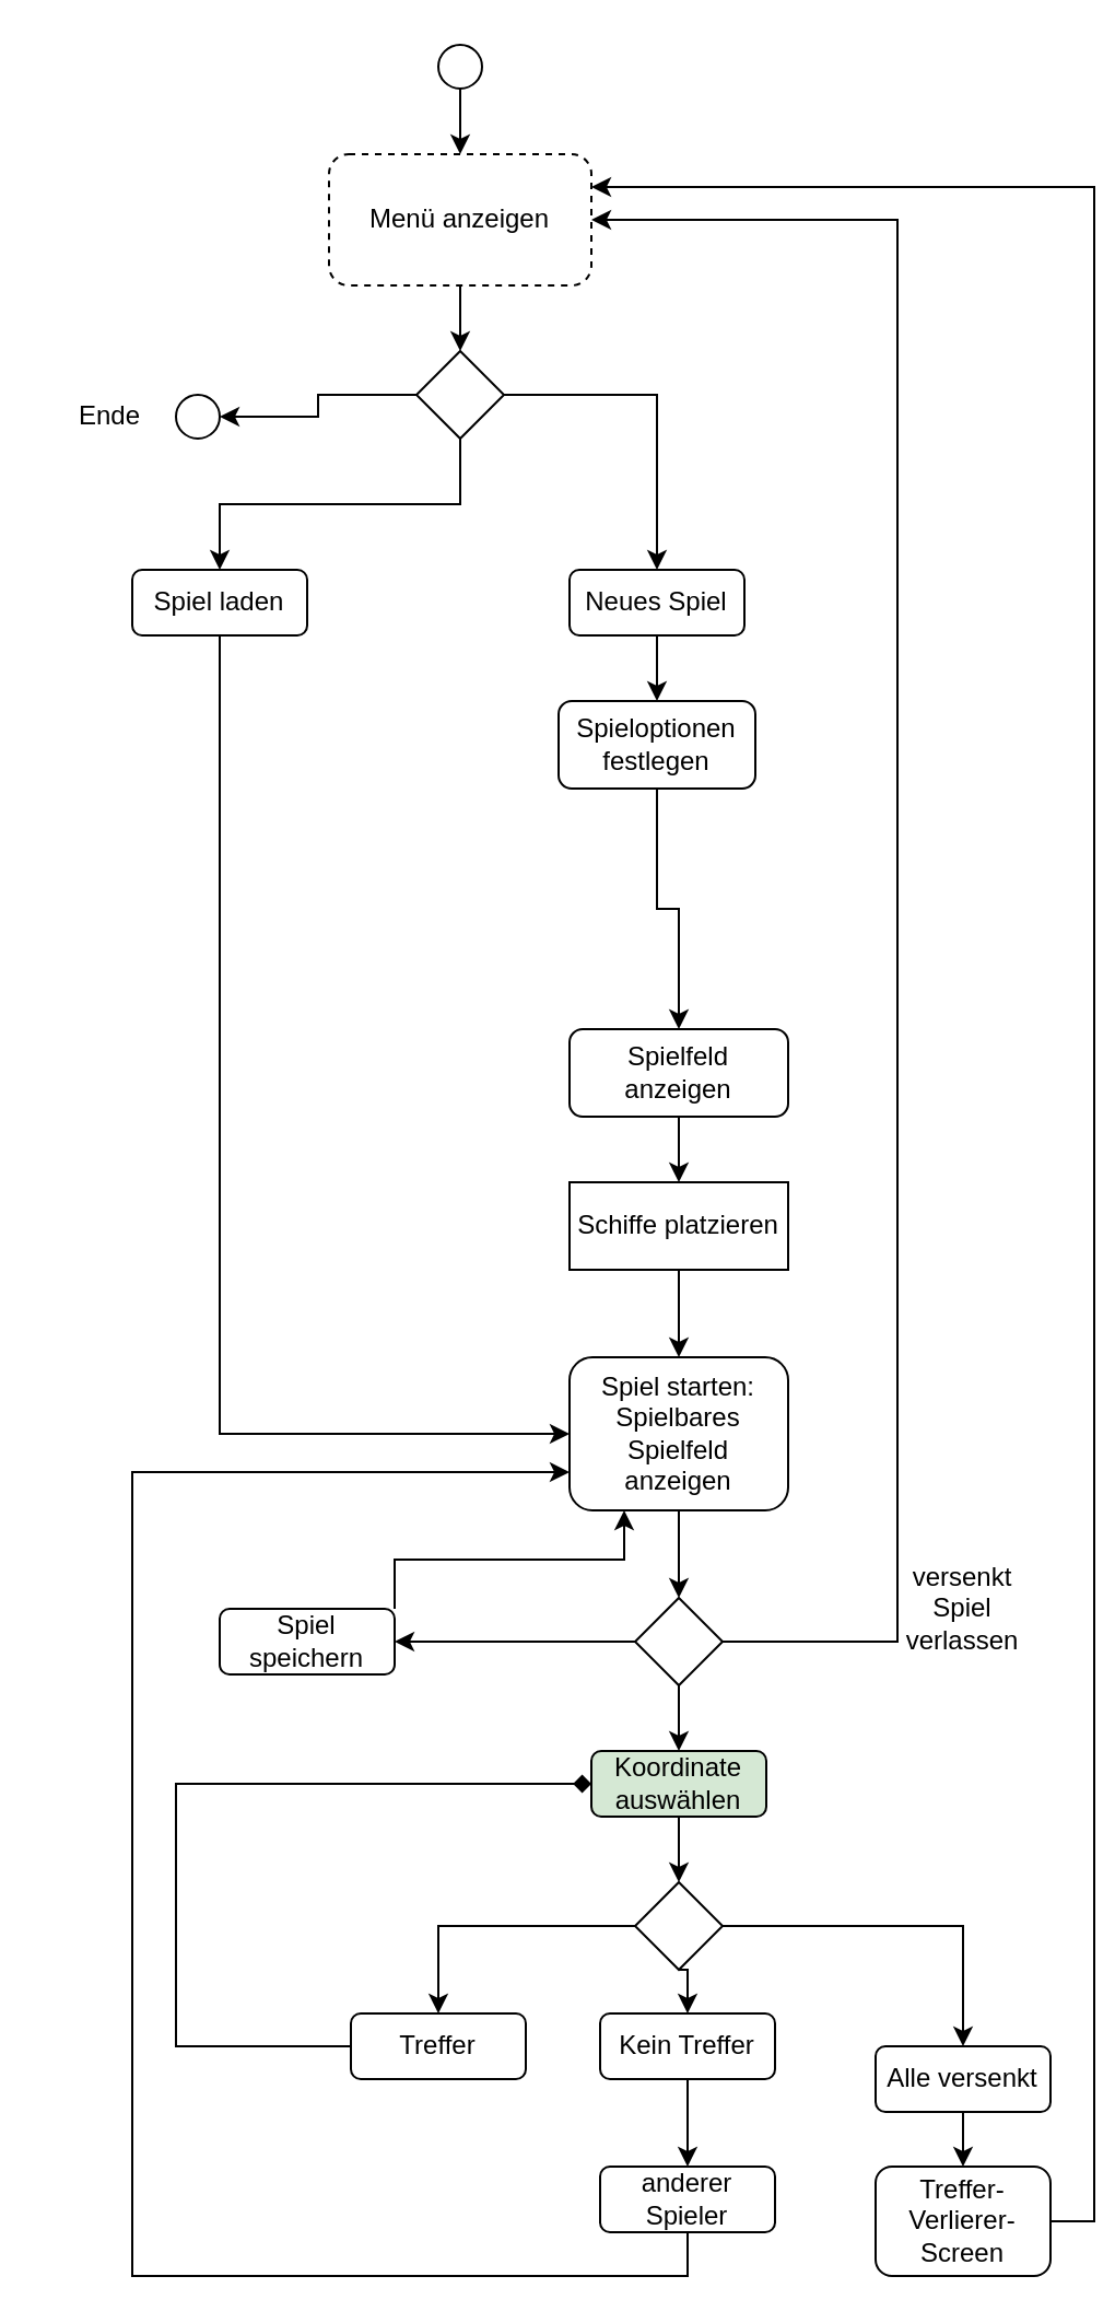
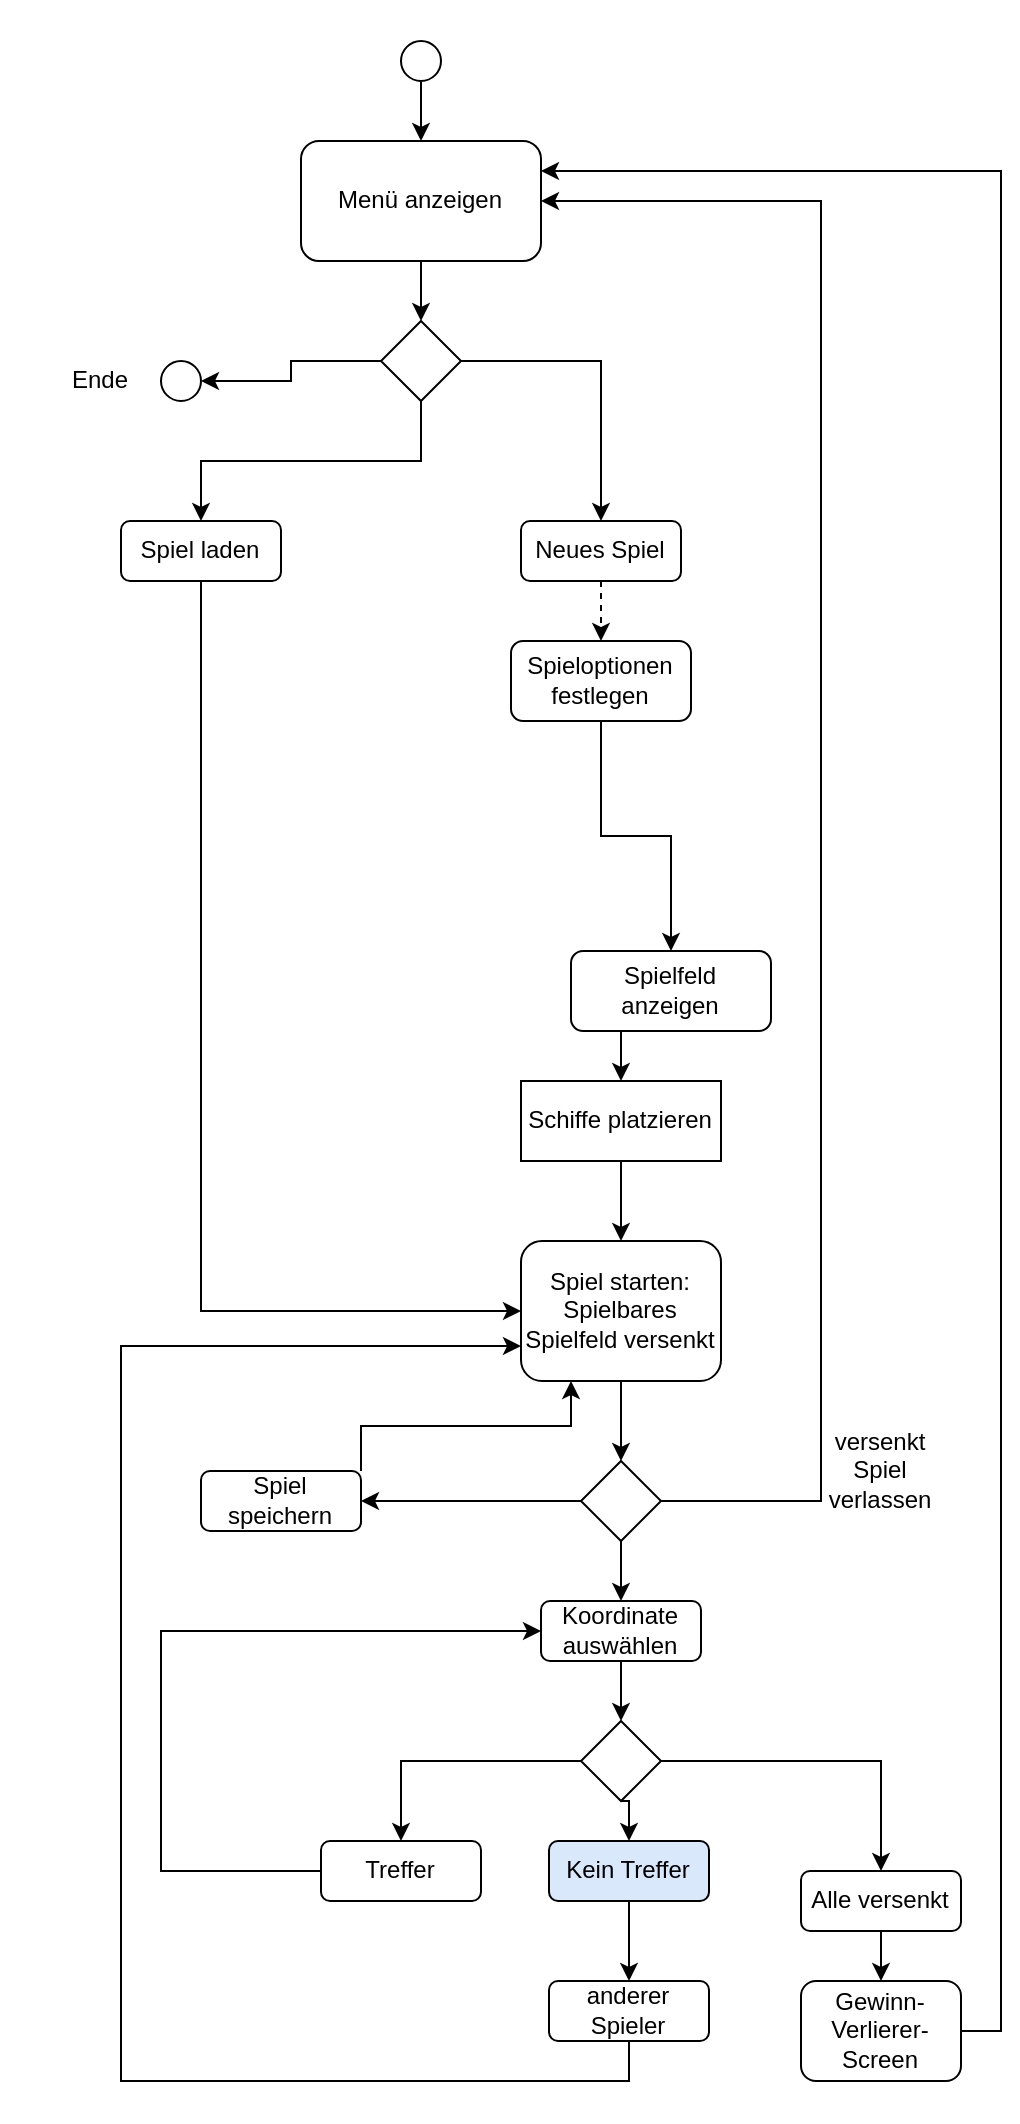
  <mxCell id="0" />
  <mxCell id="1" parent="0" />
  <mxCell id="2" style="edgeStyle=orthogonalEdgeStyle;rounded=0;orthogonalLoop=1;jettySize=auto;html=1;exitX=0.5;exitY=1;exitDx=0;exitDy=0;" edge="1" parent="1" source="3" target="5"><mxGeometry relative="1" as="geometry" /></mxCell>
  <mxCell id="3" value="" style="ellipse;whiteSpace=wrap;html=1;aspect=fixed;" vertex="1" parent="1"><mxGeometry x="200" y="20" width="20" height="20" as="geometry" /></mxCell>
  <mxCell id="4" style="edgeStyle=orthogonalEdgeStyle;rounded=0;orthogonalLoop=1;jettySize=auto;html=1;exitX=0.5;exitY=1;exitDx=0;exitDy=0;entryX=0.5;entryY=0;entryDx=0;entryDy=0;" edge="1" parent="1" source="5" target="9"><mxGeometry relative="1" as="geometry" /></mxCell>
- <mxCell id="5" value="Menü anzeigen" style="rounded=1;whiteSpace=wrap;html=1;dashed=1;" vertex="1" parent="1"><mxGeometry x="150" y="70" width="120" height="60" as="geometry" /></mxCell>
+ <mxCell id="5" value="Menü anzeigen" style="rounded=1;whiteSpace=wrap;html=1;" vertex="1" parent="1"><mxGeometry x="150" y="70" width="120" height="60" as="geometry" /></mxCell>
  <mxCell id="6" style="edgeStyle=orthogonalEdgeStyle;rounded=0;orthogonalLoop=1;jettySize=auto;html=1;exitX=0;exitY=0.5;exitDx=0;exitDy=0;entryX=1;entryY=0.5;entryDx=0;entryDy=0;" edge="1" parent="1" source="9" target="10"><mxGeometry relative="1" as="geometry" /></mxCell>
  <mxCell id="7" style="edgeStyle=orthogonalEdgeStyle;rounded=0;orthogonalLoop=1;jettySize=auto;html=1;exitX=0.5;exitY=1;exitDx=0;exitDy=0;entryX=0.5;entryY=0;entryDx=0;entryDy=0;" edge="1" parent="1" source="9" target="13"><mxGeometry relative="1" as="geometry" /></mxCell>
  <mxCell id="8" style="edgeStyle=orthogonalEdgeStyle;rounded=0;orthogonalLoop=1;jettySize=auto;html=1;exitX=1;exitY=0.5;exitDx=0;exitDy=0;" edge="1" parent="1" source="9" target="15"><mxGeometry relative="1" as="geometry" /></mxCell>
  <mxCell id="9" value="" style="rhombus;whiteSpace=wrap;html=1;" vertex="1" parent="1"><mxGeometry x="190" y="160" width="40" height="40" as="geometry" /></mxCell>
  <mxCell id="10" value="" style="ellipse;whiteSpace=wrap;html=1;aspect=fixed;" vertex="1" parent="1"><mxGeometry x="80" y="180" width="20" height="20" as="geometry" /></mxCell>
  <mxCell id="11" value="Ende" style="text;html=1;strokeColor=none;fillColor=none;align=center;verticalAlign=middle;whiteSpace=wrap;rounded=0;" vertex="1" parent="1"><mxGeometry x="20" y="175" width="60" height="30" as="geometry" /></mxCell>
  <mxCell id="12" style="edgeStyle=orthogonalEdgeStyle;rounded=0;orthogonalLoop=1;jettySize=auto;html=1;exitX=0.5;exitY=1;exitDx=0;exitDy=0;entryX=0;entryY=0.5;entryDx=0;entryDy=0;" edge="1" parent="1" source="13" target="23"><mxGeometry relative="1" as="geometry" /></mxCell>
  <mxCell id="13" value="Spiel laden" style="rounded=1;whiteSpace=wrap;html=1;" vertex="1" parent="1"><mxGeometry x="60" y="260" width="80" height="30" as="geometry" /></mxCell>
- <mxCell id="14" style="edgeStyle=orthogonalEdgeStyle;rounded=0;orthogonalLoop=1;jettySize=auto;html=1;exitX=0.5;exitY=1;exitDx=0;exitDy=0;entryX=0.5;entryY=0;entryDx=0;entryDy=0;" edge="1" parent="1" source="15" target="17"><mxGeometry relative="1" as="geometry" /></mxCell>
+ <mxCell id="14" style="edgeStyle=orthogonalEdgeStyle;rounded=0;orthogonalLoop=1;jettySize=auto;html=1;exitX=0.5;exitY=1;exitDx=0;exitDy=0;entryX=0.5;entryY=0;entryDx=0;entryDy=0;dashed=1;" edge="1" parent="1" source="15" target="17"><mxGeometry relative="1" as="geometry" /></mxCell>
  <mxCell id="15" value="Neues Spiel" style="rounded=1;whiteSpace=wrap;html=1;" vertex="1" parent="1"><mxGeometry x="260" y="260" width="80" height="30" as="geometry" /></mxCell>
  <mxCell id="16" style="edgeStyle=orthogonalEdgeStyle;rounded=0;orthogonalLoop=1;jettySize=auto;html=1;exitX=0.5;exitY=1;exitDx=0;exitDy=0;entryX=0.5;entryY=0;entryDx=0;entryDy=0;" edge="1" parent="1" source="17" target="21"><mxGeometry relative="1" as="geometry"><mxPoint x="300" y="390" as="targetPoint" /></mxGeometry></mxCell>
  <mxCell id="17" value="Spieloptionen festlegen" style="rounded=1;whiteSpace=wrap;html=1;" vertex="1" parent="1"><mxGeometry x="255" y="320" width="90" height="40" as="geometry" /></mxCell>
  <mxCell id="18" style="edgeStyle=orthogonalEdgeStyle;rounded=0;orthogonalLoop=1;jettySize=auto;html=1;exitX=0.5;exitY=1;exitDx=0;exitDy=0;entryX=0.5;entryY=0;entryDx=0;entryDy=0;" edge="1" parent="1" source="19" target="23"><mxGeometry relative="1" as="geometry" /></mxCell>
  <mxCell id="19" value="Schiffe platzieren" style="whiteSpace=wrap;html=1;rounded=0;" vertex="1" parent="1"><mxGeometry x="260" y="540" width="100" height="40" as="geometry" /></mxCell>
  <mxCell id="20" style="edgeStyle=orthogonalEdgeStyle;rounded=0;orthogonalLoop=1;jettySize=auto;html=1;exitX=0.5;exitY=1;exitDx=0;exitDy=0;entryX=0.5;entryY=0;entryDx=0;entryDy=0;" edge="1" parent="1" source="21" target="19"><mxGeometry relative="1" as="geometry" /></mxCell>
- <mxCell id="21" value="Spielfeld anzeigen" style="rounded=1;whiteSpace=wrap;html=1;" vertex="1" parent="1"><mxGeometry x="260" y="470" width="100" height="40" as="geometry" /></mxCell>
+ <mxCell id="21" value="Spielfeld anzeigen" style="rounded=1;whiteSpace=wrap;html=1;" vertex="1" parent="1"><mxGeometry x="285" y="475" width="100" height="40" as="geometry" /></mxCell>
  <mxCell id="22" style="edgeStyle=orthogonalEdgeStyle;rounded=0;orthogonalLoop=1;jettySize=auto;html=1;exitX=0.5;exitY=1;exitDx=0;exitDy=0;entryX=0.5;entryY=0;entryDx=0;entryDy=0;" edge="1" parent="1" source="23" target="27"><mxGeometry relative="1" as="geometry" /></mxCell>
- <mxCell id="23" value="Spiel starten: Spielbares Spielfeld anzeigen" style="rounded=1;whiteSpace=wrap;html=1;" vertex="1" parent="1"><mxGeometry x="260" y="620" width="100" height="70" as="geometry" /></mxCell>
+ <mxCell id="23" value="Spiel starten: Spielbares Spielfeld versenkt" style="rounded=1;whiteSpace=wrap;html=1;" vertex="1" parent="1"><mxGeometry x="260" y="620" width="100" height="70" as="geometry" /></mxCell>
  <mxCell id="24" style="edgeStyle=orthogonalEdgeStyle;rounded=0;orthogonalLoop=1;jettySize=auto;html=1;exitX=1;exitY=0.5;exitDx=0;exitDy=0;entryX=1;entryY=0.5;entryDx=0;entryDy=0;" edge="1" parent="1" source="27" target="5"><mxGeometry relative="1" as="geometry"><Array as="points"><mxPoint x="410" y="750" /><mxPoint x="410" y="100" /></Array></mxGeometry></mxCell>
  <mxCell id="25" style="edgeStyle=orthogonalEdgeStyle;rounded=0;orthogonalLoop=1;jettySize=auto;html=1;exitX=0.5;exitY=1;exitDx=0;exitDy=0;" edge="1" parent="1" source="27" target="30"><mxGeometry relative="1" as="geometry" /></mxCell>
  <mxCell id="26" style="edgeStyle=orthogonalEdgeStyle;rounded=0;orthogonalLoop=1;jettySize=auto;html=1;exitX=0;exitY=0.5;exitDx=0;exitDy=0;" edge="1" parent="1" source="27" target="32"><mxGeometry relative="1" as="geometry" /></mxCell>
  <mxCell id="27" value="" style="rhombus;whiteSpace=wrap;html=1;" vertex="1" parent="1"><mxGeometry x="290" y="730" width="40" height="40" as="geometry" /></mxCell>
  <mxCell id="28" value="versenkt Spiel verlassen" style="text;html=1;strokeColor=none;fillColor=none;align=center;verticalAlign=middle;whiteSpace=wrap;rounded=0;" vertex="1" parent="1"><mxGeometry x="410" y="720" width="60" height="30" as="geometry" /></mxCell>
  <mxCell id="29" style="edgeStyle=orthogonalEdgeStyle;rounded=0;orthogonalLoop=1;jettySize=auto;html=1;exitX=0.5;exitY=1;exitDx=0;exitDy=0;entryX=0.5;entryY=0;entryDx=0;entryDy=0;" edge="1" parent="1" source="30" target="36"><mxGeometry relative="1" as="geometry" /></mxCell>
- <mxCell id="30" value="Koordinate auswählen" style="rounded=1;whiteSpace=wrap;html=1;fillColor=#d5e8d4;" vertex="1" parent="1"><mxGeometry x="270" y="800" width="80" height="30" as="geometry" /></mxCell>
+ <mxCell id="30" value="Koordinate auswählen" style="rounded=1;whiteSpace=wrap;html=1;" vertex="1" parent="1"><mxGeometry x="270" y="800" width="80" height="30" as="geometry" /></mxCell>
  <mxCell id="31" style="edgeStyle=orthogonalEdgeStyle;rounded=0;orthogonalLoop=1;jettySize=auto;html=1;exitX=1;exitY=0;exitDx=0;exitDy=0;entryX=0.25;entryY=1;entryDx=0;entryDy=0;" edge="1" parent="1" source="32" target="23"><mxGeometry relative="1" as="geometry" /></mxCell>
  <mxCell id="32" value="Spiel speichern" style="rounded=1;whiteSpace=wrap;html=1;" vertex="1" parent="1"><mxGeometry x="100" y="735" width="80" height="30" as="geometry" /></mxCell>
  <mxCell id="33" style="edgeStyle=orthogonalEdgeStyle;rounded=0;orthogonalLoop=1;jettySize=auto;html=1;exitX=0;exitY=0.5;exitDx=0;exitDy=0;entryX=0.5;entryY=0;entryDx=0;entryDy=0;" edge="1" parent="1" source="36" target="38"><mxGeometry relative="1" as="geometry" /></mxCell>
  <mxCell id="34" style="edgeStyle=orthogonalEdgeStyle;rounded=0;orthogonalLoop=1;jettySize=auto;html=1;exitX=0.5;exitY=1;exitDx=0;exitDy=0;entryX=0.5;entryY=0;entryDx=0;entryDy=0;" edge="1" parent="1" source="36" target="40"><mxGeometry relative="1" as="geometry" /></mxCell>
  <mxCell id="35" style="edgeStyle=orthogonalEdgeStyle;rounded=0;orthogonalLoop=1;jettySize=auto;html=1;exitX=1;exitY=0.5;exitDx=0;exitDy=0;entryX=0.5;entryY=0;entryDx=0;entryDy=0;" edge="1" parent="1" source="36" target="42"><mxGeometry relative="1" as="geometry" /></mxCell>
  <mxCell id="36" value="" style="rhombus;whiteSpace=wrap;html=1;" vertex="1" parent="1"><mxGeometry x="290" y="860" width="40" height="40" as="geometry" /></mxCell>
- <mxCell id="37" style="edgeStyle=orthogonalEdgeStyle;rounded=0;orthogonalLoop=1;jettySize=auto;html=1;exitX=0;exitY=0.5;exitDx=0;exitDy=0;entryX=0;entryY=0.5;entryDx=0;entryDy=0;endArrow=diamond;" edge="1" parent="1" source="38" target="30"><mxGeometry relative="1" as="geometry"><Array as="points"><mxPoint x="80" y="935" /><mxPoint x="80" y="815" /></Array></mxGeometry></mxCell>
+ <mxCell id="37" style="edgeStyle=orthogonalEdgeStyle;rounded=0;orthogonalLoop=1;jettySize=auto;html=1;exitX=0;exitY=0.5;exitDx=0;exitDy=0;entryX=0;entryY=0.5;entryDx=0;entryDy=0;" edge="1" parent="1" source="38" target="30"><mxGeometry relative="1" as="geometry"><Array as="points"><mxPoint x="80" y="935" /><mxPoint x="80" y="815" /></Array></mxGeometry></mxCell>
  <mxCell id="38" value="Treffer" style="rounded=1;whiteSpace=wrap;html=1;" vertex="1" parent="1"><mxGeometry x="160" y="920" width="80" height="30" as="geometry" /></mxCell>
  <mxCell id="39" style="edgeStyle=orthogonalEdgeStyle;rounded=0;orthogonalLoop=1;jettySize=auto;html=1;exitX=0.5;exitY=1;exitDx=0;exitDy=0;entryX=0.5;entryY=0;entryDx=0;entryDy=0;" edge="1" parent="1" source="40" target="44"><mxGeometry relative="1" as="geometry" /></mxCell>
- <mxCell id="40" value="Kein Treffer" style="rounded=1;whiteSpace=wrap;html=1;" vertex="1" parent="1"><mxGeometry x="274" y="920" width="80" height="30" as="geometry" /></mxCell>
+ <mxCell id="40" value="Kein Treffer" style="rounded=1;whiteSpace=wrap;html=1;fillColor=#dae8fc;" vertex="1" parent="1"><mxGeometry x="274" y="920" width="80" height="30" as="geometry" /></mxCell>
  <mxCell id="41" style="edgeStyle=orthogonalEdgeStyle;rounded=0;orthogonalLoop=1;jettySize=auto;html=1;exitX=0.5;exitY=1;exitDx=0;exitDy=0;entryX=0.5;entryY=0;entryDx=0;entryDy=0;" edge="1" parent="1" source="42" target="46"><mxGeometry relative="1" as="geometry" /></mxCell>
  <mxCell id="42" value="Alle versenkt" style="rounded=1;whiteSpace=wrap;html=1;" vertex="1" parent="1"><mxGeometry x="400" y="935" width="80" height="30" as="geometry" /></mxCell>
  <mxCell id="43" style="edgeStyle=orthogonalEdgeStyle;rounded=0;orthogonalLoop=1;jettySize=auto;html=1;exitX=0.5;exitY=1;exitDx=0;exitDy=0;entryX=0;entryY=0.75;entryDx=0;entryDy=0;" edge="1" parent="1" source="44" target="23"><mxGeometry relative="1" as="geometry"><Array as="points"><mxPoint x="314" y="1040" /><mxPoint x="60" y="1040" /><mxPoint x="60" y="673" /></Array></mxGeometry></mxCell>
  <mxCell id="44" value="anderer Spieler" style="rounded=1;whiteSpace=wrap;html=1;" vertex="1" parent="1"><mxGeometry x="274" y="990" width="80" height="30" as="geometry" /></mxCell>
  <mxCell id="45" style="edgeStyle=orthogonalEdgeStyle;rounded=0;orthogonalLoop=1;jettySize=auto;html=1;exitX=1;exitY=0.5;exitDx=0;exitDy=0;entryX=1;entryY=0.25;entryDx=0;entryDy=0;" edge="1" parent="1" source="46" target="5"><mxGeometry relative="1" as="geometry" /></mxCell>
- <mxCell id="46" value="Treffer-Verlierer-Screen" style="rounded=1;whiteSpace=wrap;html=1;" vertex="1" parent="1"><mxGeometry x="400" y="990" width="80" height="50" as="geometry" /></mxCell>
+ <mxCell id="46" value="Gewinn-Verlierer-Screen" style="rounded=1;whiteSpace=wrap;html=1;" vertex="1" parent="1"><mxGeometry x="400" y="990" width="80" height="50" as="geometry" /></mxCell>
